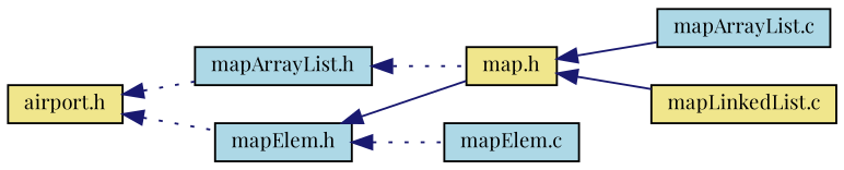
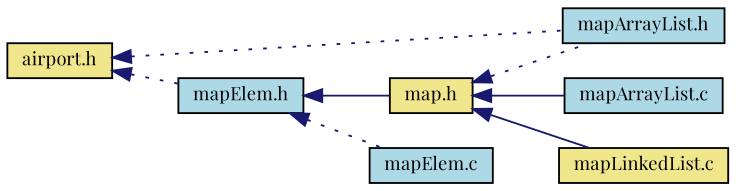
  digraph {
    fontname="Playfair Display"
    rankdir=LR
    node [color=black fillcolor=lightblue fontname="Playfair Display" fontsize=10 shape=record style=filled]
    edge [color=midnightblue dir=back fontname="Playfair Display" fontsize=10 labelfontname=Helvetica labelfontsize=10 style=dotted]
    n1 [fillcolor=khaki fontcolor=black height=0.2 label="airport.h" width=0.4]
    n2 [height=0.2 label="mapArrayList.h" width=0.4]
    n3 [height=0.2 label="mapElem.h" width=0.4]
    n4 [fillcolor=khaki height=0.2 label="map.h" width=0.4]
    n5 [height=0.2 label="mapElem.c" width=0.4]
    n6 [height=0.2 label="mapArrayList.c" width=0.4]
    n7 [fillcolor=khaki height=0.2 label="mapLinkedList.c" width=0.4]
    n1 -> n2
    n1 -> n3
    n3 -> n4 [style=solid]
    n3 -> n5
-   n2 -> n4
+   n4 -> n2
    n4 -> n6 [style=solid]
    n4 -> n7 [style=solid]
  }
